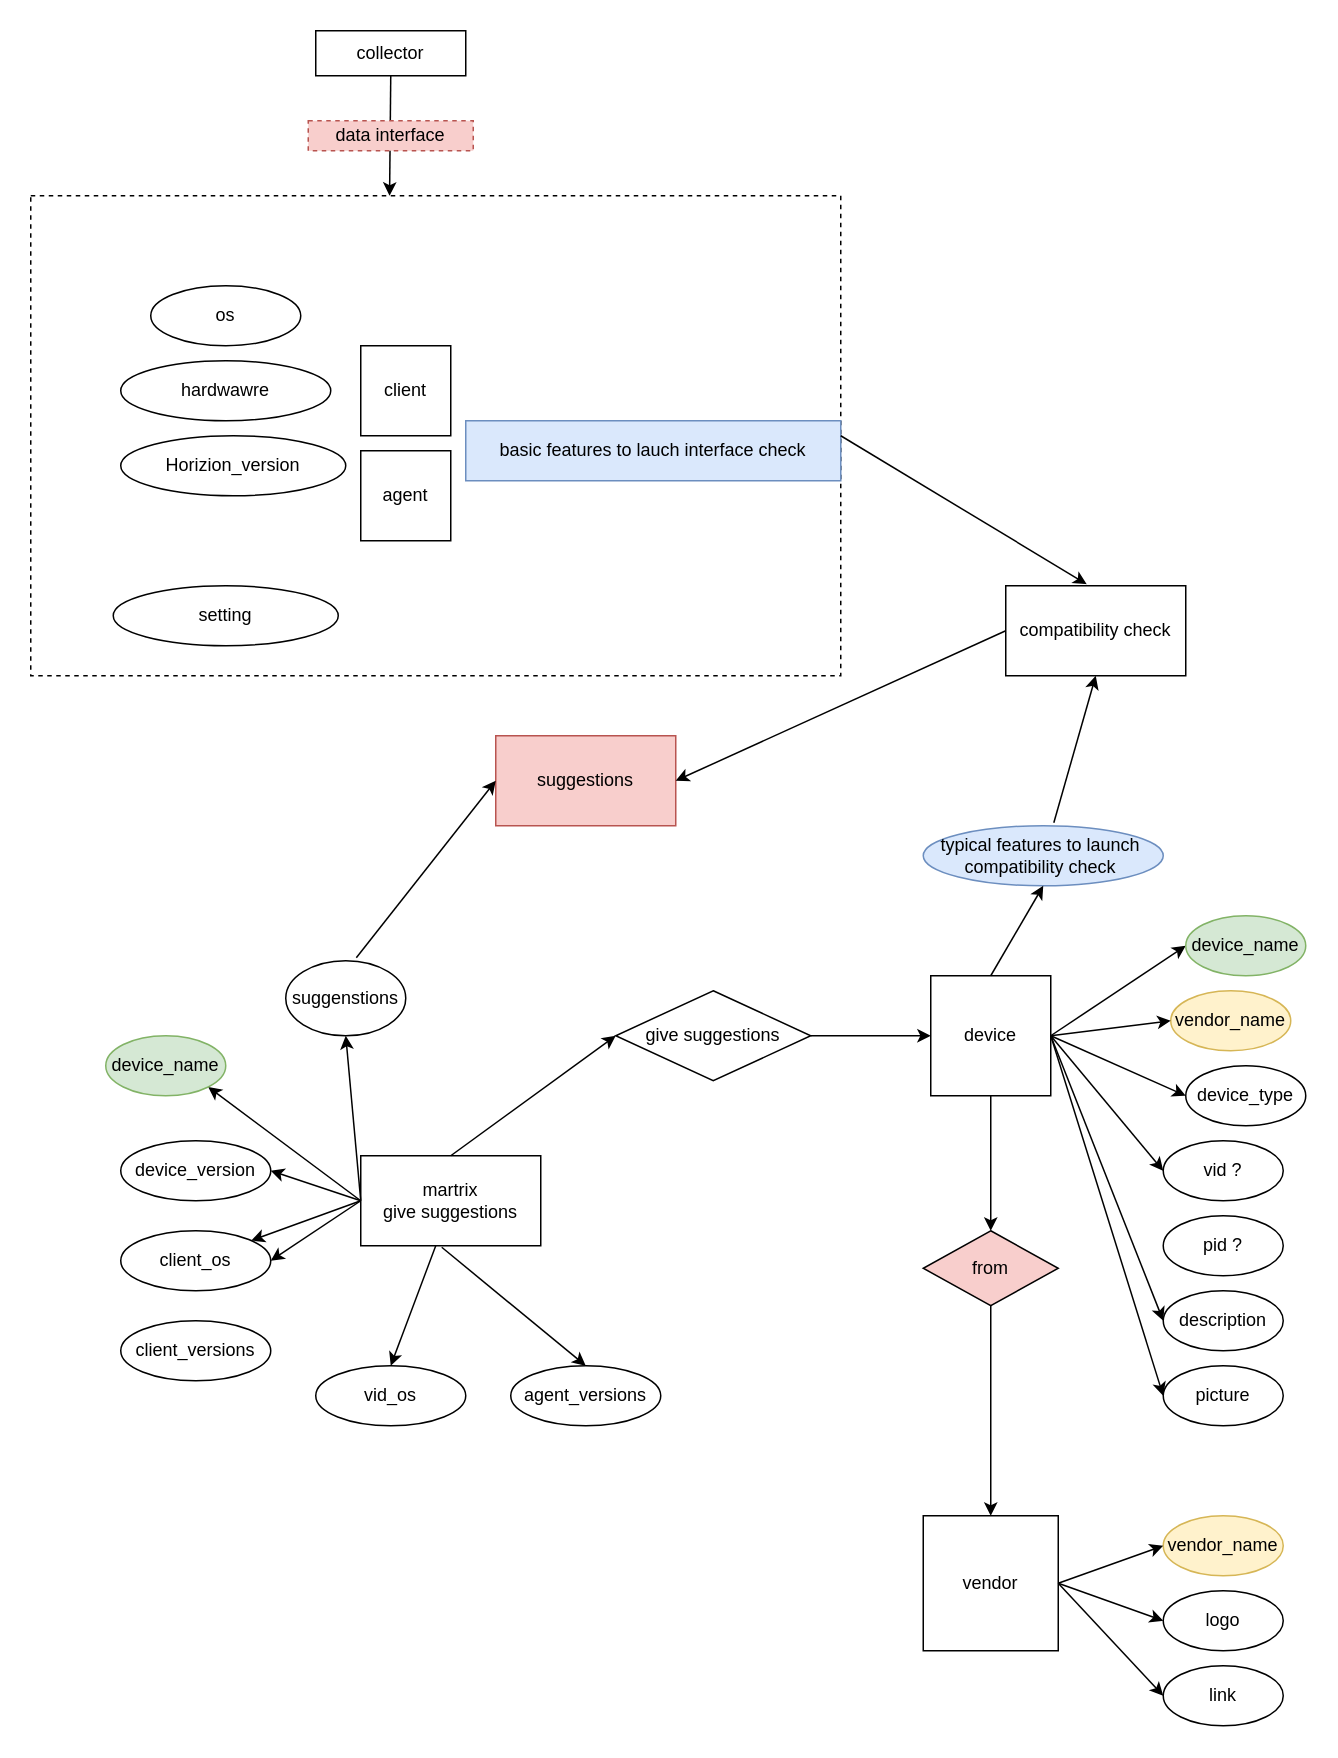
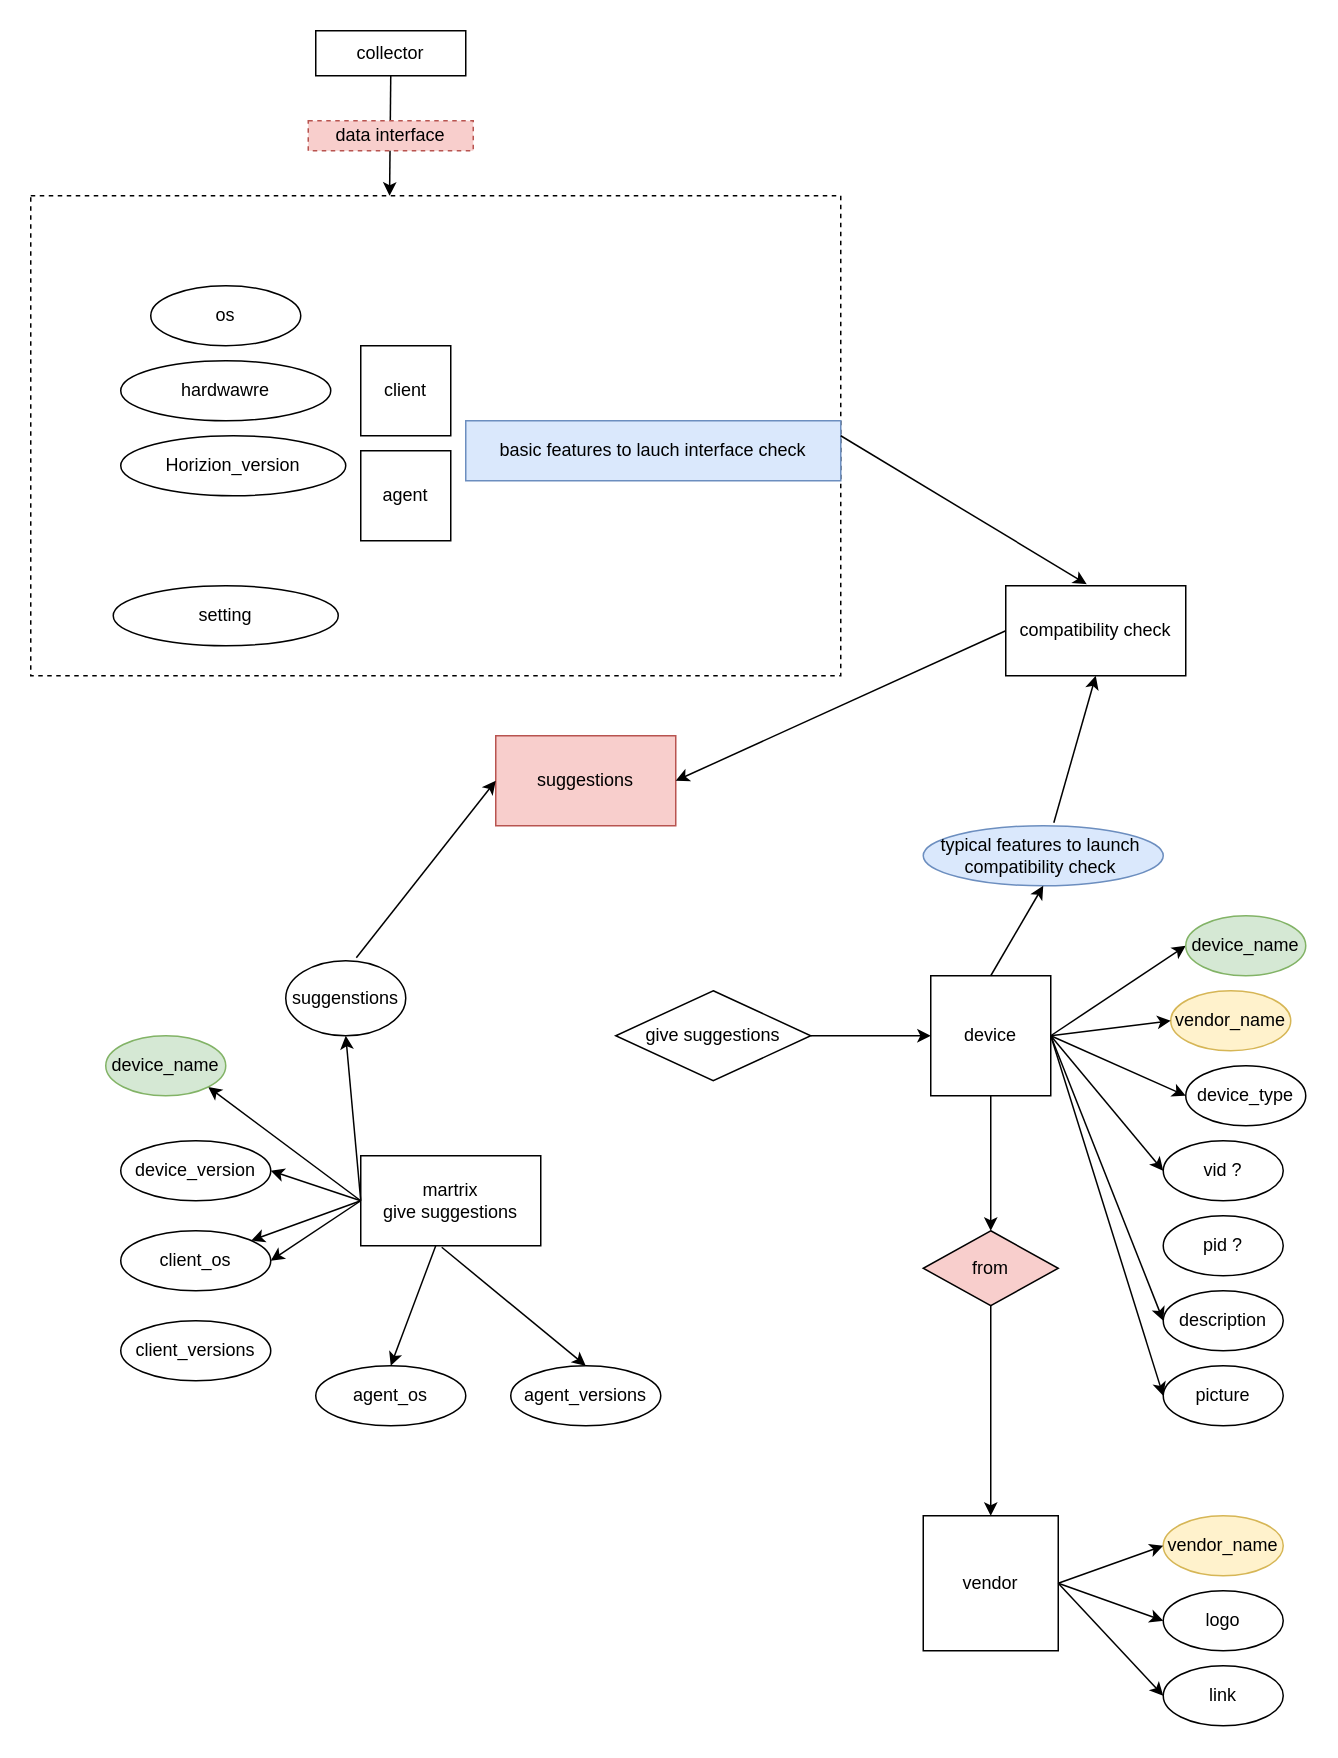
  <mxCell id="0" />
  <mxCell id="1" parent="0" />
  <mxCell id="2" value="" style="rounded=0;whiteSpace=wrap;html=1;dashed=1;" vertex="1" parent="1"><mxGeometry x="20" y="130" width="540" height="320" as="geometry" /></mxCell>
  <mxCell id="3" value="" style="rounded=0;orthogonalLoop=1;jettySize=auto;html=1;entryX=0;entryY=0.5;entryDx=0;entryDy=0;exitX=1;exitY=0.5;exitDx=0;exitDy=0;" edge="1" parent="1" source="4" target="7"><mxGeometry relative="1" as="geometry"><mxPoint x="780" y="630" as="targetPoint" /></mxGeometry></mxCell>
  <mxCell id="4" value="device" style="whiteSpace=wrap;html=1;aspect=fixed;" vertex="1" parent="1"><mxGeometry x="620" y="650" width="80" height="80" as="geometry" /></mxCell>
  <mxCell id="5" value="vendor" style="whiteSpace=wrap;html=1;aspect=fixed;" vertex="1" parent="1"><mxGeometry x="615" y="1010" width="90" height="90" as="geometry" /></mxCell>
  <mxCell id="6" value="martrix&lt;br&gt;give suggestions" style="rounded=0;whiteSpace=wrap;html=1;" vertex="1" parent="1"><mxGeometry x="240" y="770" width="120" height="60" as="geometry" /></mxCell>
  <mxCell id="7" value="device_name" style="ellipse;whiteSpace=wrap;html=1;fillColor=#d5e8d4;strokeColor=#82b366;" vertex="1" parent="1"><mxGeometry x="790" y="610" width="80" height="40" as="geometry" /></mxCell>
  <mxCell id="8" value="vendor_name" style="ellipse;whiteSpace=wrap;html=1;fillColor=#fff2cc;strokeColor=#d6b656;" vertex="1" parent="1"><mxGeometry x="780" y="660" width="80" height="40" as="geometry" /></mxCell>
  <mxCell id="9" value="vid ?" style="ellipse;whiteSpace=wrap;html=1;" vertex="1" parent="1"><mxGeometry x="775" y="760" width="80" height="40" as="geometry" /></mxCell>
  <mxCell id="10" value="pid ?" style="ellipse;whiteSpace=wrap;html=1;" vertex="1" parent="1"><mxGeometry x="775" y="810" width="80" height="40" as="geometry" /></mxCell>
  <mxCell id="11" value="" style="endArrow=classic;html=1;entryX=0;entryY=0.5;entryDx=0;entryDy=0;exitX=1;exitY=0.5;exitDx=0;exitDy=0;" edge="1" parent="1" source="4" target="8"><mxGeometry width="50" height="50" relative="1" as="geometry"><mxPoint x="510" y="920" as="sourcePoint" /><mxPoint x="560" y="870" as="targetPoint" /></mxGeometry></mxCell>
  <mxCell id="12" value="" style="endArrow=classic;html=1;entryX=0;entryY=0.5;entryDx=0;entryDy=0;" edge="1" parent="1" target="9"><mxGeometry width="50" height="50" relative="1" as="geometry"><mxPoint x="700" y="690" as="sourcePoint" /><mxPoint x="790" y="690" as="targetPoint" /></mxGeometry></mxCell>
  <mxCell id="13" value="" style="endArrow=classic;html=1;exitX=1;exitY=0.5;exitDx=0;exitDy=0;entryX=0;entryY=0.5;entryDx=0;entryDy=0;" edge="1" parent="1" source="4" target="45"><mxGeometry width="50" height="50" relative="1" as="geometry"><mxPoint x="710" y="700" as="sourcePoint" /><mxPoint x="780" y="773" as="targetPoint" /></mxGeometry></mxCell>
  <mxCell id="14" value="vendor_name" style="ellipse;whiteSpace=wrap;html=1;fillColor=#fff2cc;strokeColor=#d6b656;" vertex="1" parent="1"><mxGeometry x="775" y="1010" width="80" height="40" as="geometry" /></mxCell>
  <mxCell id="15" value="logo" style="ellipse;whiteSpace=wrap;html=1;" vertex="1" parent="1"><mxGeometry x="775" y="1060" width="80" height="40" as="geometry" /></mxCell>
  <mxCell id="16" value="link" style="ellipse;whiteSpace=wrap;html=1;" vertex="1" parent="1"><mxGeometry x="775" y="1110" width="80" height="40" as="geometry" /></mxCell>
  <mxCell id="17" value="description" style="ellipse;whiteSpace=wrap;html=1;" vertex="1" parent="1"><mxGeometry x="775" y="860" width="80" height="40" as="geometry" /></mxCell>
  <mxCell id="18" value="picture" style="ellipse;whiteSpace=wrap;html=1;" vertex="1" parent="1"><mxGeometry x="775" y="910" width="80" height="40" as="geometry" /></mxCell>
  <mxCell id="19" value="" style="endArrow=classic;html=1;exitX=1;exitY=0.5;exitDx=0;exitDy=0;entryX=0;entryY=0.5;entryDx=0;entryDy=0;" edge="1" parent="1" source="4" target="17"><mxGeometry width="50" height="50" relative="1" as="geometry"><mxPoint x="710" y="700" as="sourcePoint" /><mxPoint x="790" y="783" as="targetPoint" /></mxGeometry></mxCell>
  <mxCell id="20" value="" style="endArrow=classic;html=1;exitX=1;exitY=0.5;exitDx=0;exitDy=0;entryX=0;entryY=0.5;entryDx=0;entryDy=0;" edge="1" parent="1" source="4" target="18"><mxGeometry width="50" height="50" relative="1" as="geometry"><mxPoint x="710" y="700" as="sourcePoint" /><mxPoint x="790" y="840" as="targetPoint" /></mxGeometry></mxCell>
  <mxCell id="21" value="" style="endArrow=classic;html=1;entryX=0;entryY=0.5;entryDx=0;entryDy=0;exitX=1;exitY=0.5;exitDx=0;exitDy=0;" edge="1" parent="1" source="5" target="14"><mxGeometry width="50" height="50" relative="1" as="geometry"><mxPoint x="690" y="1030" as="sourcePoint" /><mxPoint x="740" y="980" as="targetPoint" /></mxGeometry></mxCell>
  <mxCell id="22" value="" style="endArrow=classic;html=1;entryX=0;entryY=0.5;entryDx=0;entryDy=0;exitX=1;exitY=0.5;exitDx=0;exitDy=0;" edge="1" parent="1" source="5" target="15"><mxGeometry width="50" height="50" relative="1" as="geometry"><mxPoint x="720" y="1065" as="sourcePoint" /><mxPoint x="785" y="1040" as="targetPoint" /></mxGeometry></mxCell>
  <mxCell id="23" value="" style="endArrow=classic;html=1;entryX=0;entryY=0.5;entryDx=0;entryDy=0;exitX=1;exitY=0.5;exitDx=0;exitDy=0;" edge="1" parent="1" source="5" target="16"><mxGeometry width="50" height="50" relative="1" as="geometry"><mxPoint x="730" y="1075" as="sourcePoint" /><mxPoint x="795" y="1050" as="targetPoint" /></mxGeometry></mxCell>
  <mxCell id="24" value="from" style="rhombus;whiteSpace=wrap;html=1;fillColor=#f8cecc;" vertex="1" parent="1"><mxGeometry x="615" y="820" width="90" height="50" as="geometry" /></mxCell>
  <mxCell id="25" value="" style="endArrow=classic;html=1;exitX=0.5;exitY=1;exitDx=0;exitDy=0;entryX=0.5;entryY=0;entryDx=0;entryDy=0;" edge="1" parent="1" source="4" target="24"><mxGeometry width="50" height="50" relative="1" as="geometry"><mxPoint x="510" y="920" as="sourcePoint" /><mxPoint x="560" y="870" as="targetPoint" /></mxGeometry></mxCell>
  <mxCell id="26" value="" style="endArrow=classic;html=1;exitX=0.5;exitY=1;exitDx=0;exitDy=0;entryX=0.5;entryY=0;entryDx=0;entryDy=0;" edge="1" parent="1" source="24" target="5"><mxGeometry width="50" height="50" relative="1" as="geometry"><mxPoint x="670" y="740" as="sourcePoint" /><mxPoint x="670" y="830" as="targetPoint" /></mxGeometry></mxCell>
  <mxCell id="27" value="" style="endArrow=classic;html=1;entryX=1;entryY=1;entryDx=0;entryDy=0;exitX=0;exitY=0.5;exitDx=0;exitDy=0;" edge="1" parent="1" source="6" target="28"><mxGeometry width="50" height="50" relative="1" as="geometry"><mxPoint x="440" y="920" as="sourcePoint" /><mxPoint x="490" y="870" as="targetPoint" /></mxGeometry></mxCell>
  <mxCell id="28" value="device_name" style="ellipse;whiteSpace=wrap;html=1;fillColor=#d5e8d4;strokeColor=#82b366;" vertex="1" parent="1"><mxGeometry x="70" y="690" width="80" height="40" as="geometry" /></mxCell>
  <mxCell id="29" value="device_version" style="ellipse;whiteSpace=wrap;html=1;" vertex="1" parent="1"><mxGeometry x="80" y="760" width="100" height="40" as="geometry" /></mxCell>
  <mxCell id="30" value="" style="endArrow=classic;html=1;entryX=1;entryY=0.5;entryDx=0;entryDy=0;" edge="1" parent="1" target="29"><mxGeometry width="50" height="50" relative="1" as="geometry"><mxPoint x="240" y="800" as="sourcePoint" /><mxPoint x="188.284" y="704.142" as="targetPoint" /></mxGeometry></mxCell>
  <mxCell id="31" value="client_os" style="ellipse;whiteSpace=wrap;html=1;" vertex="1" parent="1"><mxGeometry x="80" y="820" width="100" height="40" as="geometry" /></mxCell>
  <mxCell id="32" value="" style="endArrow=classic;html=1;entryX=1;entryY=0.5;entryDx=0;entryDy=0;" edge="1" parent="1" target="31"><mxGeometry width="50" height="50" relative="1" as="geometry"><mxPoint x="240" y="800" as="sourcePoint" /><mxPoint x="190" y="790" as="targetPoint" /></mxGeometry></mxCell>
  <mxCell id="33" value="client_versions" style="ellipse;whiteSpace=wrap;html=1;" vertex="1" parent="1"><mxGeometry x="80" y="880" width="100" height="40" as="geometry" /></mxCell>
  <mxCell id="34" value="" style="endArrow=classic;html=1;exitX=0;exitY=0.5;exitDx=0;exitDy=0;" edge="1" parent="1" source="6" target="31"><mxGeometry width="50" height="50" relative="1" as="geometry"><mxPoint x="240" y="810" as="sourcePoint" /><mxPoint x="490" y="870" as="targetPoint" /></mxGeometry></mxCell>
  <mxCell id="35" value="agent_versions" style="ellipse;whiteSpace=wrap;html=1;" vertex="1" parent="1"><mxGeometry x="340" y="910" width="100" height="40" as="geometry" /></mxCell>
  <mxCell id="36" value="" style="endArrow=classic;html=1;exitX=0.45;exitY=1.017;exitDx=0;exitDy=0;exitPerimeter=0;entryX=0.5;entryY=0;entryDx=0;entryDy=0;" edge="1" parent="1" source="6" target="35"><mxGeometry width="50" height="50" relative="1" as="geometry"><mxPoint x="440" y="920" as="sourcePoint" /><mxPoint x="490" y="870" as="targetPoint" /><Array as="points"><mxPoint x="294" y="831" /></Array></mxGeometry></mxCell>
- <mxCell id="37" value="vid_os" style="ellipse;whiteSpace=wrap;html=1;" vertex="1" parent="1"><mxGeometry x="210" y="910" width="100" height="40" as="geometry" /></mxCell>
+ <mxCell id="37" value="agent_os" style="ellipse;whiteSpace=wrap;html=1;" vertex="1" parent="1"><mxGeometry x="210" y="910" width="100" height="40" as="geometry" /></mxCell>
  <mxCell id="38" value="" style="endArrow=classic;html=1;entryX=0.5;entryY=0;entryDx=0;entryDy=0;" edge="1" parent="1" target="37"><mxGeometry width="50" height="50" relative="1" as="geometry"><mxPoint x="290" y="830" as="sourcePoint" /><mxPoint x="490" y="870" as="targetPoint" /></mxGeometry></mxCell>
  <mxCell id="39" value="suggenstions" style="ellipse;whiteSpace=wrap;html=1;" vertex="1" parent="1"><mxGeometry x="190" y="640" width="80" height="50" as="geometry" /></mxCell>
  <mxCell id="40" value="client" style="whiteSpace=wrap;html=1;aspect=fixed;" vertex="1" parent="1"><mxGeometry x="240" y="230" width="60" height="60" as="geometry" /></mxCell>
  <mxCell id="41" value="agent" style="whiteSpace=wrap;html=1;aspect=fixed;" vertex="1" parent="1"><mxGeometry x="240" y="300" width="60" height="60" as="geometry" /></mxCell>
  <mxCell id="42" value="give suggestions" style="rhombus;whiteSpace=wrap;html=1;" vertex="1" parent="1"><mxGeometry x="410" y="660" width="130" height="60" as="geometry" /></mxCell>
- <mxCell id="43" value="" style="endArrow=classic;html=1;exitX=0.5;exitY=0;exitDx=0;exitDy=0;entryX=0;entryY=0.5;entryDx=0;entryDy=0;" edge="1" parent="1" source="6" target="42"><mxGeometry width="50" height="50" relative="1" as="geometry"><mxPoint x="440" y="920" as="sourcePoint" /><mxPoint x="490" y="870" as="targetPoint" /></mxGeometry></mxCell>
  <mxCell id="44" value="" style="endArrow=classic;html=1;exitX=1;exitY=0.5;exitDx=0;exitDy=0;entryX=0;entryY=0.5;entryDx=0;entryDy=0;" edge="1" parent="1" source="42" target="4"><mxGeometry width="50" height="50" relative="1" as="geometry"><mxPoint x="440" y="920" as="sourcePoint" /><mxPoint x="490" y="870" as="targetPoint" /></mxGeometry></mxCell>
  <mxCell id="45" value="device_type" style="ellipse;whiteSpace=wrap;html=1;" vertex="1" parent="1"><mxGeometry x="790" y="710" width="80" height="40" as="geometry" /></mxCell>
  <mxCell id="46" value="typical features to launch&amp;nbsp; compatibility check&amp;nbsp;" style="ellipse;whiteSpace=wrap;html=1;fillColor=#dae8fc;strokeColor=#6c8ebf;" vertex="1" parent="1"><mxGeometry x="615" y="550" width="160" height="40" as="geometry" /></mxCell>
  <mxCell id="47" value="" style="endArrow=classic;html=1;exitX=0.5;exitY=0;exitDx=0;exitDy=0;entryX=0.5;entryY=1;entryDx=0;entryDy=0;" edge="1" parent="1" source="4" target="46"><mxGeometry width="50" height="50" relative="1" as="geometry"><mxPoint x="440" y="860" as="sourcePoint" /><mxPoint x="490" y="810" as="targetPoint" /></mxGeometry></mxCell>
  <mxCell id="48" value="basic features to lauch interface check" style="rounded=0;whiteSpace=wrap;html=1;fillColor=#dae8fc;strokeColor=#6c8ebf;" vertex="1" parent="1"><mxGeometry x="310" y="280" width="250" height="40" as="geometry" /></mxCell>
  <mxCell id="49" value="os" style="ellipse;whiteSpace=wrap;html=1;" vertex="1" parent="1"><mxGeometry x="100" y="190" width="100" height="40" as="geometry" /></mxCell>
  <mxCell id="50" value="hardwawre" style="ellipse;whiteSpace=wrap;html=1;" vertex="1" parent="1"><mxGeometry x="80" y="240" width="140" height="40" as="geometry" /></mxCell>
  <mxCell id="51" value="Horizion_version" style="ellipse;whiteSpace=wrap;html=1;" vertex="1" parent="1"><mxGeometry x="80" y="290" width="150" height="40" as="geometry" /></mxCell>
  <mxCell id="52" value="setting" style="ellipse;whiteSpace=wrap;html=1;" vertex="1" parent="1"><mxGeometry x="75" y="390" width="150" height="40" as="geometry" /></mxCell>
  <mxCell id="53" value="compatibility check" style="rounded=0;whiteSpace=wrap;html=1;" vertex="1" parent="1"><mxGeometry x="670" y="390" width="120" height="60" as="geometry" /></mxCell>
  <mxCell id="54" value="" style="endArrow=classic;html=1;exitX=1;exitY=0.5;exitDx=0;exitDy=0;entryX=0.45;entryY=-0.017;entryDx=0;entryDy=0;entryPerimeter=0;" edge="1" parent="1" source="2" target="53"><mxGeometry width="50" height="50" relative="1" as="geometry"><mxPoint x="480" y="540" as="sourcePoint" /><mxPoint x="530" y="490" as="targetPoint" /></mxGeometry></mxCell>
  <mxCell id="55" value="" style="endArrow=classic;html=1;exitX=0.544;exitY=-0.05;exitDx=0;exitDy=0;exitPerimeter=0;entryX=0.5;entryY=1;entryDx=0;entryDy=0;" edge="1" parent="1" source="46" target="53"><mxGeometry width="50" height="50" relative="1" as="geometry"><mxPoint x="710" y="560" as="sourcePoint" /><mxPoint x="760" y="510" as="targetPoint" /></mxGeometry></mxCell>
  <mxCell id="56" value="&amp;nbsp;collector&amp;nbsp;" style="rounded=0;whiteSpace=wrap;html=1;" vertex="1" parent="1"><mxGeometry x="210" y="20" width="100" height="30" as="geometry" /></mxCell>
  <mxCell id="57" value="" style="endArrow=classic;html=1;exitX=0.5;exitY=1;exitDx=0;exitDy=0;entryX=0.443;entryY=0;entryDx=0;entryDy=0;entryPerimeter=0;" edge="1" parent="1" source="56" target="2"><mxGeometry width="50" height="50" relative="1" as="geometry"><mxPoint x="480" y="370" as="sourcePoint" /><mxPoint x="530" y="320" as="targetPoint" /></mxGeometry></mxCell>
  <mxCell id="58" value="data interface" style="rounded=0;whiteSpace=wrap;html=1;dashed=1;fillColor=#f8cecc;strokeColor=#b85450;" vertex="1" parent="1"><mxGeometry x="205" y="80" width="110" height="20" as="geometry" /></mxCell>
  <mxCell id="59" value="suggestions" style="rounded=0;whiteSpace=wrap;html=1;fillColor=#f8cecc;strokeColor=#b85450;" vertex="1" parent="1"><mxGeometry x="330" y="490" width="120" height="60" as="geometry" /></mxCell>
  <mxCell id="60" value="" style="endArrow=classic;html=1;exitX=0;exitY=0.5;exitDx=0;exitDy=0;entryX=1;entryY=0.5;entryDx=0;entryDy=0;" edge="1" parent="1" source="53" target="59"><mxGeometry width="50" height="50" relative="1" as="geometry"><mxPoint x="370" y="490" as="sourcePoint" /><mxPoint x="420" y="440" as="targetPoint" /></mxGeometry></mxCell>
  <mxCell id="61" value="" style="endArrow=classic;html=1;entryX=0.5;entryY=1;entryDx=0;entryDy=0;exitX=0;exitY=0.5;exitDx=0;exitDy=0;" edge="1" parent="1" source="6" target="39"><mxGeometry width="50" height="50" relative="1" as="geometry"><mxPoint x="220" y="770" as="sourcePoint" /><mxPoint x="270" y="720" as="targetPoint" /></mxGeometry></mxCell>
  <mxCell id="62" value="" style="endArrow=classic;html=1;exitX=0.588;exitY=-0.04;exitDx=0;exitDy=0;exitPerimeter=0;entryX=0;entryY=0.5;entryDx=0;entryDy=0;" edge="1" parent="1" source="39" target="59"><mxGeometry width="50" height="50" relative="1" as="geometry"><mxPoint x="230" y="650" as="sourcePoint" /><mxPoint x="280" y="600" as="targetPoint" /></mxGeometry></mxCell>
